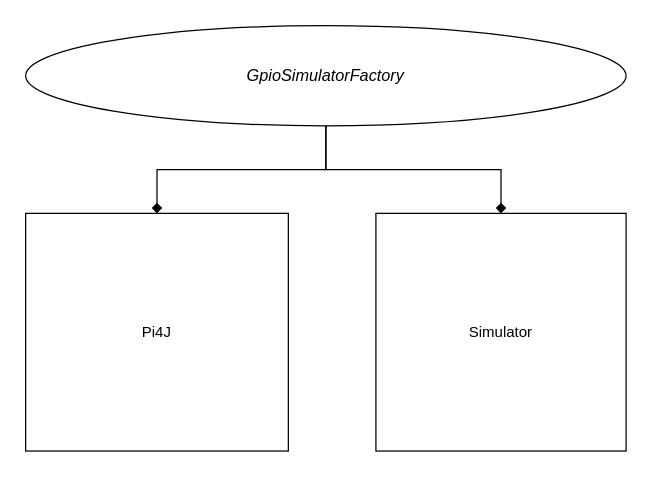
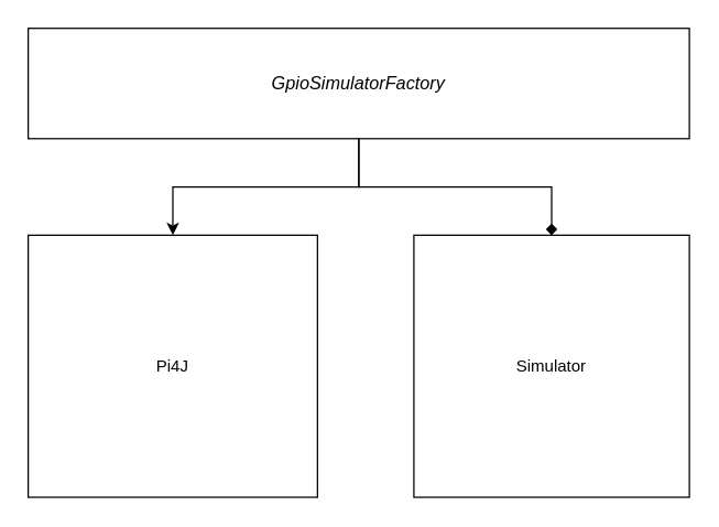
  <mxCell id="0" />
  <mxCell id="1" parent="0" />
- <mxCell id="2" value="" style="edgeStyle=orthogonalEdgeStyle;rounded=0;orthogonalLoop=1;jettySize=auto;html=1;endArrow=diamond;" edge="1" parent="1" source="4" target="5"><mxGeometry relative="1" as="geometry" /></mxCell>
+ <mxCell id="2" value="" style="edgeStyle=orthogonalEdgeStyle;rounded=0;orthogonalLoop=1;jettySize=auto;html=1;" edge="1" parent="1" source="4" target="5"><mxGeometry relative="1" as="geometry" /></mxCell>
  <mxCell id="3" style="edgeStyle=orthogonalEdgeStyle;rounded=0;orthogonalLoop=1;jettySize=auto;html=1;exitX=0.5;exitY=1;exitDx=0;exitDy=0;endArrow=diamond;" edge="1" parent="1" source="4" target="6"><mxGeometry relative="1" as="geometry" /></mxCell>
- <mxCell id="4" value="&lt;i&gt;&lt;font style=&quot;font-size: 13px&quot;&gt;GpioSimulatorFactory&lt;/font&gt;&lt;/i&gt;" style="ellipse;whiteSpace=wrap;html=1;" vertex="1" parent="1"><mxGeometry x="20" y="20" width="480" height="80" as="geometry" /></mxCell>
+ <mxCell id="4" value="&lt;i&gt;&lt;font style=&quot;font-size: 13px&quot;&gt;GpioSimulatorFactory&lt;/font&gt;&lt;/i&gt;" style="rounded=0;whiteSpace=wrap;html=1;" vertex="1" parent="1"><mxGeometry x="20" y="20" width="480" height="80" as="geometry" /></mxCell>
  <mxCell id="5" value="Pi4J" style="rounded=0;whiteSpace=wrap;html=1;" vertex="1" parent="1"><mxGeometry x="20" y="170" width="210" height="190" as="geometry" /></mxCell>
  <mxCell id="6" value="Simulator" style="rounded=0;whiteSpace=wrap;html=1;" vertex="1" parent="1"><mxGeometry x="300" y="170" width="200" height="190" as="geometry" /></mxCell>
